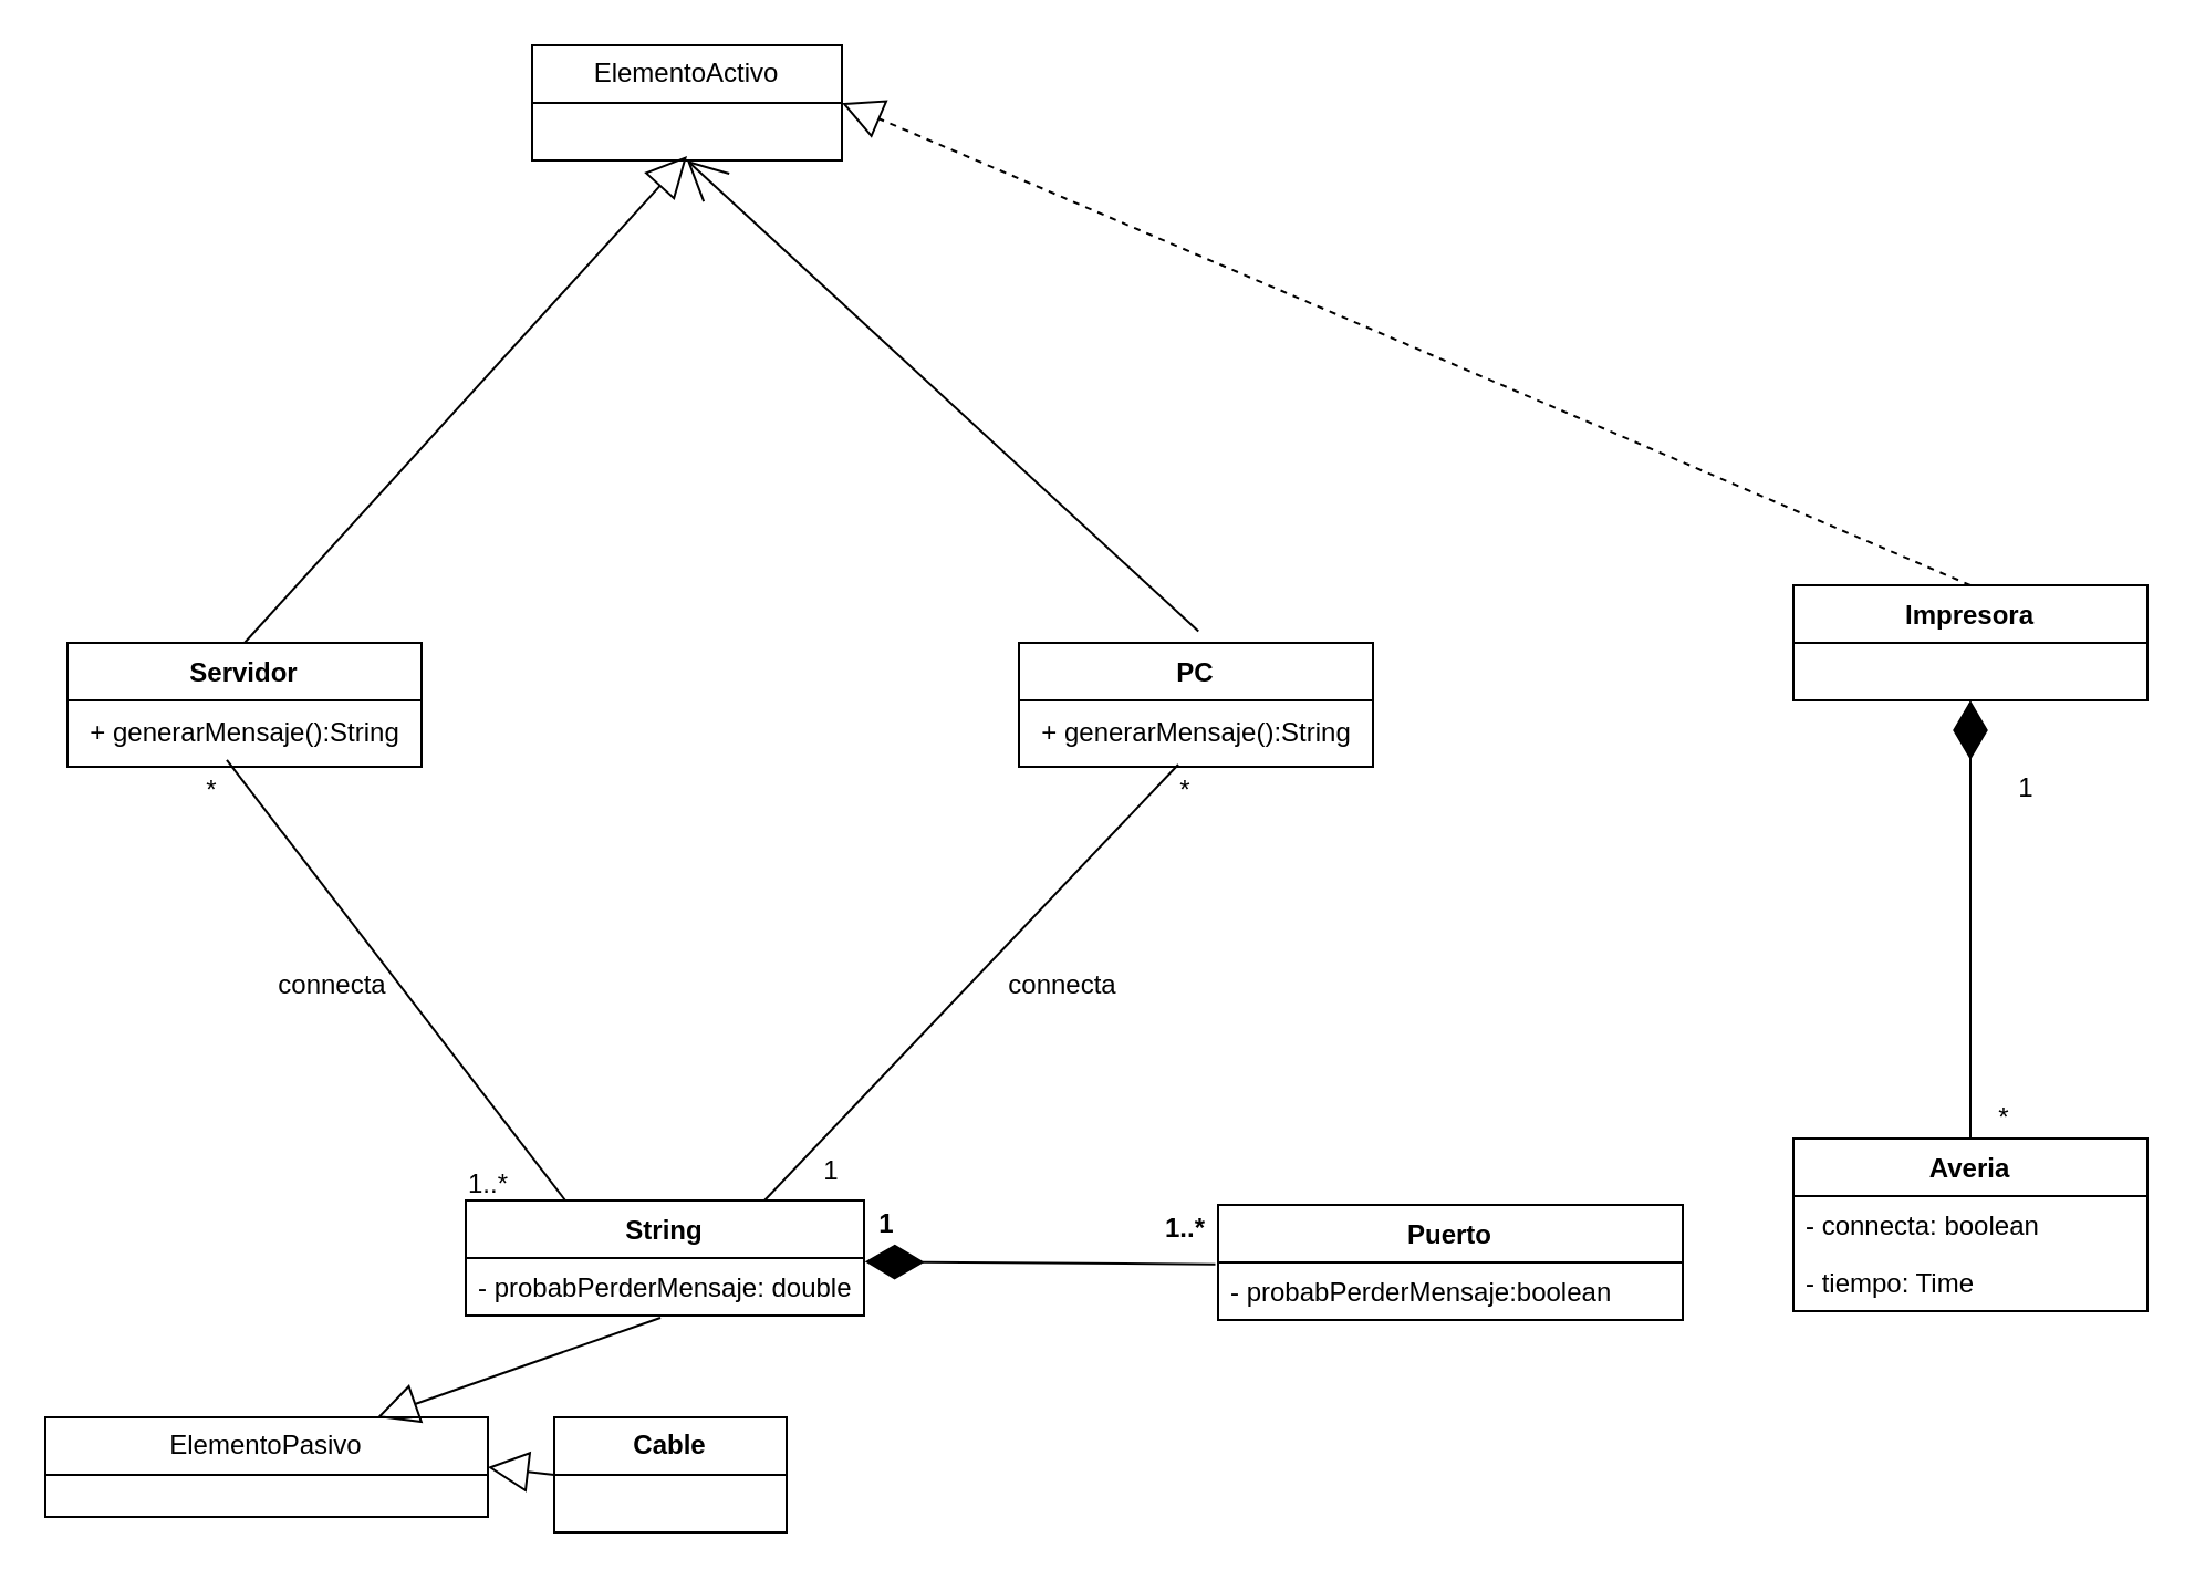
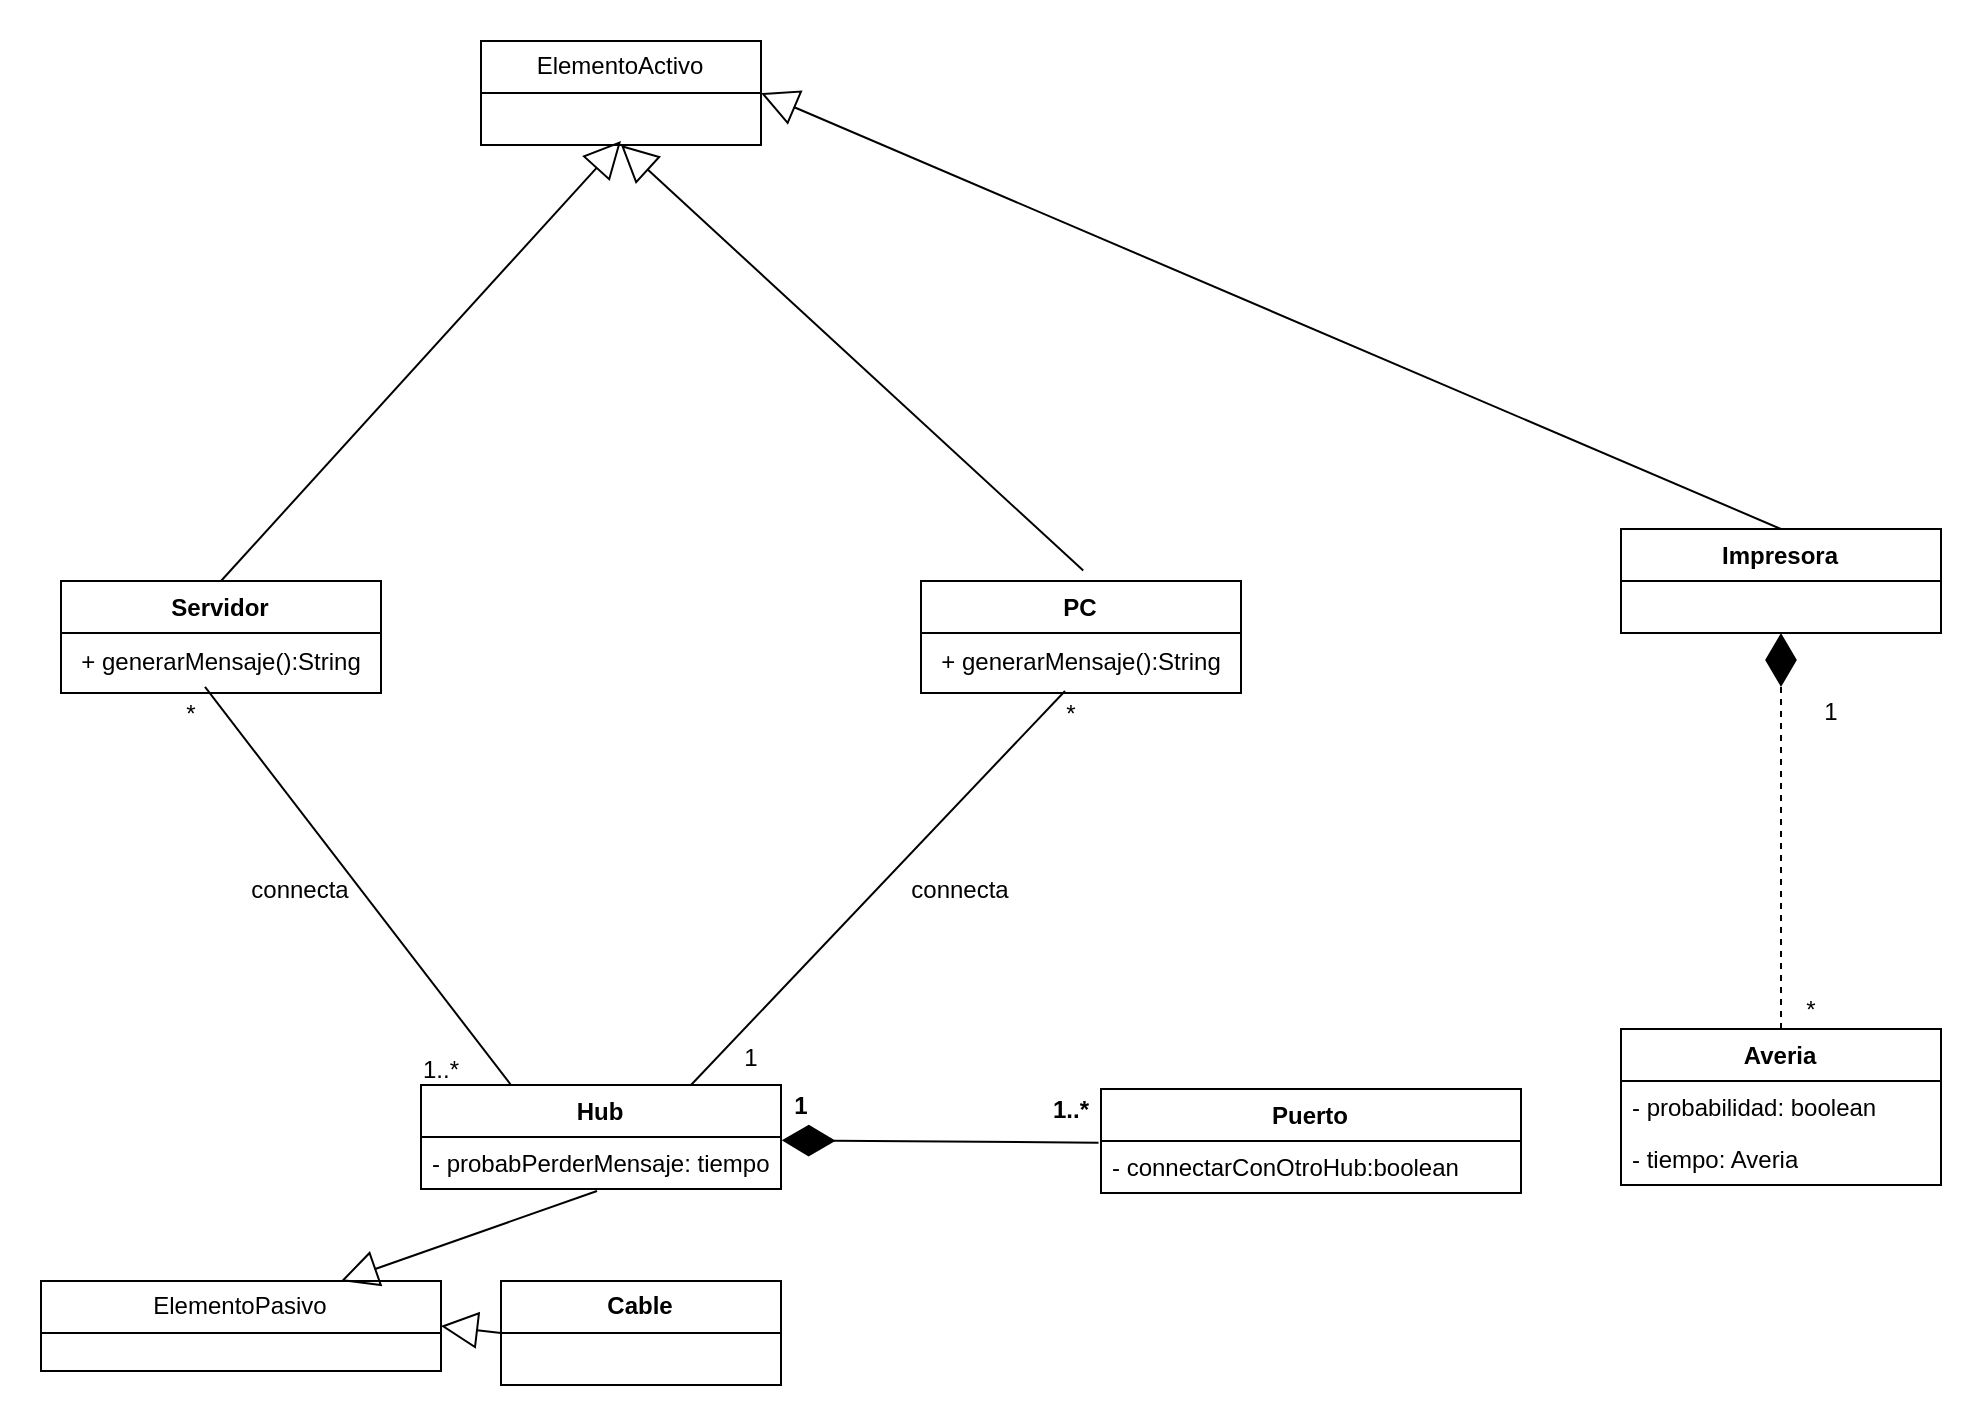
  <mxCell id="0" />
  <mxCell id="1" parent="0" />
  <mxCell id="2" value="Servidor" style="swimlane;fontStyle=1;align=center;verticalAlign=top;childLayout=stackLayout;horizontal=1;startSize=26;horizontalStack=0;resizeParent=1;resizeParentMax=0;resizeLast=0;collapsible=1;marginBottom=0;whiteSpace=wrap;html=1;" parent="1" vertex="1"><mxGeometry x="30" y="290" width="160" height="56" as="geometry"><mxRectangle x="10" y="100" width="90" height="30" as="alternateBounds" /></mxGeometry></mxCell>
  <mxCell id="3" value="+ generarMensaje():String" style="text;html=1;align=center;verticalAlign=middle;resizable=0;points=[];autosize=1;strokeColor=none;fillColor=none;" vertex="1" parent="2"><mxGeometry y="26" width="160" height="30" as="geometry" /></mxCell>
  <mxCell id="4" value="PC" style="swimlane;fontStyle=1;align=center;verticalAlign=top;childLayout=stackLayout;horizontal=1;startSize=26;horizontalStack=0;resizeParent=1;resizeParentMax=0;resizeLast=0;collapsible=1;marginBottom=0;whiteSpace=wrap;html=1;" parent="1" vertex="1"><mxGeometry x="460" y="290" width="160" height="56" as="geometry" /></mxCell>
  <mxCell id="5" value="+ generarMensaje():String" style="text;html=1;align=center;verticalAlign=middle;resizable=0;points=[];autosize=1;strokeColor=none;fillColor=none;" vertex="1" parent="4"><mxGeometry y="26" width="160" height="30" as="geometry" /></mxCell>
  <mxCell id="6" value="Impresora" style="swimlane;fontStyle=1;align=center;verticalAlign=top;childLayout=stackLayout;horizontal=1;startSize=26;horizontalStack=0;resizeParent=1;resizeParentMax=0;resizeLast=0;collapsible=1;marginBottom=0;whiteSpace=wrap;html=1;" parent="1" vertex="1"><mxGeometry x="810" y="264" width="160" height="52" as="geometry" /></mxCell>
  <mxCell id="7" value="Averia" style="swimlane;fontStyle=1;align=center;verticalAlign=top;childLayout=stackLayout;horizontal=1;startSize=26;horizontalStack=0;resizeParent=1;resizeParentMax=0;resizeLast=0;collapsible=1;marginBottom=0;whiteSpace=wrap;html=1;" parent="1" vertex="1"><mxGeometry x="810" y="514" width="160" height="78" as="geometry" /></mxCell>
- <mxCell id="8" value="- connecta: boolean" style="text;strokeColor=none;fillColor=none;align=left;verticalAlign=top;spacingLeft=4;spacingRight=4;overflow=hidden;rotatable=0;points=[[0,0.5],[1,0.5]];portConstraint=eastwest;whiteSpace=wrap;html=1;" parent="7" vertex="1"><mxGeometry y="26" width="160" height="26" as="geometry" /></mxCell>
- <mxCell id="9" value="- tiempo: Time" style="text;strokeColor=none;fillColor=none;align=left;verticalAlign=top;spacingLeft=4;spacingRight=4;overflow=hidden;rotatable=0;points=[[0,0.5],[1,0.5]];portConstraint=eastwest;whiteSpace=wrap;html=1;" vertex="1" parent="7"><mxGeometry y="52" width="160" height="26" as="geometry" /></mxCell>
- <mxCell id="10" value="String" style="swimlane;fontStyle=1;align=center;verticalAlign=top;childLayout=stackLayout;horizontal=1;startSize=26;horizontalStack=0;resizeParent=1;resizeParentMax=0;resizeLast=0;collapsible=1;marginBottom=0;whiteSpace=wrap;html=1;" parent="1" vertex="1"><mxGeometry x="210" y="542" width="180" height="52" as="geometry" /></mxCell>
- <mxCell id="11" value="- probabPerderMensaje: double" style="text;strokeColor=none;fillColor=none;align=left;verticalAlign=top;spacingLeft=4;spacingRight=4;overflow=hidden;rotatable=0;points=[[0,0.5],[1,0.5]];portConstraint=eastwest;whiteSpace=wrap;html=1;" vertex="1" parent="10"><mxGeometry y="26" width="180" height="26" as="geometry" /></mxCell>
+ <mxCell id="8" value="- probabilidad: boolean" style="text;strokeColor=none;fillColor=none;align=left;verticalAlign=top;spacingLeft=4;spacingRight=4;overflow=hidden;rotatable=0;points=[[0,0.5],[1,0.5]];portConstraint=eastwest;whiteSpace=wrap;html=1;" parent="7" vertex="1"><mxGeometry y="26" width="160" height="26" as="geometry" /></mxCell>
+ <mxCell id="9" value="- tiempo: Averia" style="text;strokeColor=none;fillColor=none;align=left;verticalAlign=top;spacingLeft=4;spacingRight=4;overflow=hidden;rotatable=0;points=[[0,0.5],[1,0.5]];portConstraint=eastwest;whiteSpace=wrap;html=1;" vertex="1" parent="7"><mxGeometry y="52" width="160" height="26" as="geometry" /></mxCell>
+ <mxCell id="10" value="Hub" style="swimlane;fontStyle=1;align=center;verticalAlign=top;childLayout=stackLayout;horizontal=1;startSize=26;horizontalStack=0;resizeParent=1;resizeParentMax=0;resizeLast=0;collapsible=1;marginBottom=0;whiteSpace=wrap;html=1;" parent="1" vertex="1"><mxGeometry x="210" y="542" width="180" height="52" as="geometry" /></mxCell>
+ <mxCell id="11" value="- probabPerderMensaje: tiempo" style="text;strokeColor=none;fillColor=none;align=left;verticalAlign=top;spacingLeft=4;spacingRight=4;overflow=hidden;rotatable=0;points=[[0,0.5],[1,0.5]];portConstraint=eastwest;whiteSpace=wrap;html=1;" vertex="1" parent="10"><mxGeometry y="26" width="180" height="26" as="geometry" /></mxCell>
  <mxCell id="12" value="" style="endArrow=none;html=1;rounded=0;entryX=0.45;entryY=1.038;entryDx=0;entryDy=0;entryPerimeter=0;exitX=0.25;exitY=0;exitDx=0;exitDy=0;" edge="1" parent="1" source="10"><mxGeometry width="50" height="50" relative="1" as="geometry"><mxPoint x="410" y="600" as="sourcePoint" /><mxPoint x="102" y="342.988" as="targetPoint" /></mxGeometry></mxCell>
  <mxCell id="13" value="connecta" style="text;html=1;strokeColor=none;fillColor=none;align=center;verticalAlign=middle;whiteSpace=wrap;rounded=0;" vertex="1" parent="1"><mxGeometry x="450" y="430" width="60" height="30" as="geometry" /></mxCell>
  <mxCell id="14" value="*" style="text;html=1;align=center;verticalAlign=middle;resizable=0;points=[];autosize=1;strokeColor=none;fillColor=none;" vertex="1" parent="1"><mxGeometry x="80" y="342" width="30" height="30" as="geometry" /></mxCell>
  <mxCell id="15" value="1..*" style="text;html=1;align=center;verticalAlign=middle;resizable=0;points=[];autosize=1;strokeColor=none;fillColor=none;" vertex="1" parent="1"><mxGeometry x="200" y="520" width="40" height="30" as="geometry" /></mxCell>
  <mxCell id="16" value="" style="endArrow=none;html=1;rounded=0;exitX=0.75;exitY=0;exitDx=0;exitDy=0;entryX=0.45;entryY=1.115;entryDx=0;entryDy=0;entryPerimeter=0;" edge="1" parent="1" source="10"><mxGeometry width="50" height="50" relative="1" as="geometry"><mxPoint x="300" y="600" as="sourcePoint" /><mxPoint x="532" y="344.99" as="targetPoint" /></mxGeometry></mxCell>
  <mxCell id="17" value="connecta" style="text;html=1;strokeColor=none;fillColor=none;align=center;verticalAlign=middle;whiteSpace=wrap;rounded=0;" vertex="1" parent="1"><mxGeometry x="120" y="430" width="60" height="30" as="geometry" /></mxCell>
  <mxCell id="18" value="*" style="text;html=1;align=center;verticalAlign=middle;resizable=0;points=[];autosize=1;strokeColor=none;fillColor=none;" vertex="1" parent="1"><mxGeometry x="520" y="342" width="30" height="30" as="geometry" /></mxCell>
  <mxCell id="19" value="1" style="text;html=1;align=center;verticalAlign=middle;resizable=0;points=[];autosize=1;strokeColor=none;fillColor=none;" vertex="1" parent="1"><mxGeometry x="360" y="514" width="30" height="30" as="geometry" /></mxCell>
  <mxCell id="20" value="Puerto" style="swimlane;fontStyle=1;align=center;verticalAlign=top;childLayout=stackLayout;horizontal=1;startSize=26;horizontalStack=0;resizeParent=1;resizeParentMax=0;resizeLast=0;collapsible=1;marginBottom=0;whiteSpace=wrap;html=1;" vertex="1" parent="1"><mxGeometry x="550" y="544" width="210" height="52" as="geometry" /></mxCell>
- <mxCell id="21" value="- probabPerderMensaje:boolean" style="text;strokeColor=none;fillColor=none;align=left;verticalAlign=top;spacingLeft=4;spacingRight=4;overflow=hidden;rotatable=0;points=[[0,0.5],[1,0.5]];portConstraint=eastwest;whiteSpace=wrap;html=1;" vertex="1" parent="20"><mxGeometry y="26" width="210" height="26" as="geometry" /></mxCell>
+ <mxCell id="21" value="- connectarConOtroHub:boolean" style="text;strokeColor=none;fillColor=none;align=left;verticalAlign=top;spacingLeft=4;spacingRight=4;overflow=hidden;rotatable=0;points=[[0,0.5],[1,0.5]];portConstraint=eastwest;whiteSpace=wrap;html=1;" vertex="1" parent="20"><mxGeometry y="26" width="210" height="26" as="geometry" /></mxCell>
  <mxCell id="22" value="" style="endArrow=diamondThin;endFill=1;endSize=24;html=1;rounded=0;entryX=1.002;entryY=0.064;entryDx=0;entryDy=0;entryPerimeter=0;exitX=-0.006;exitY=0.032;exitDx=0;exitDy=0;exitPerimeter=0;" edge="1" parent="1" source="21"><mxGeometry width="160" relative="1" as="geometry"><mxPoint x="400" y="570" as="sourcePoint" /><mxPoint x="390.36" y="569.664" as="targetPoint" /></mxGeometry></mxCell>
  <mxCell id="23" value="1" style="text;align=center;fontStyle=1;verticalAlign=middle;spacingLeft=3;spacingRight=3;strokeColor=none;rotatable=0;points=[[0,0.5],[1,0.5]];portConstraint=eastwest;html=1;" vertex="1" parent="1"><mxGeometry x="360" y="540" width="80" height="26" as="geometry" /></mxCell>
  <mxCell id="24" value="1..*" style="text;align=center;fontStyle=1;verticalAlign=middle;spacingLeft=3;spacingRight=3;strokeColor=none;rotatable=0;points=[[0,0.5],[1,0.5]];portConstraint=eastwest;html=1;" vertex="1" parent="1"><mxGeometry x="495" y="542" width="80" height="26" as="geometry" /></mxCell>
- <mxCell id="25" value="" style="endArrow=diamondThin;endFill=1;endSize=24;html=1;rounded=0;entryX=0.5;entryY=1;entryDx=0;entryDy=0;" edge="1" parent="1" source="7" target="6"><mxGeometry width="160" relative="1" as="geometry"><mxPoint x="260" y="570" as="sourcePoint" /><mxPoint x="420" y="570" as="targetPoint" /></mxGeometry></mxCell>
+ <mxCell id="25" value="" style="endArrow=diamondThin;endFill=1;endSize=24;html=1;rounded=0;entryX=0.5;entryY=1;entryDx=0;entryDy=0;dashed=1;" edge="1" parent="1" source="7" target="6"><mxGeometry width="160" relative="1" as="geometry"><mxPoint x="260" y="570" as="sourcePoint" /><mxPoint x="420" y="570" as="targetPoint" /></mxGeometry></mxCell>
  <mxCell id="26" value="1" style="text;html=1;align=center;verticalAlign=middle;resizable=0;points=[];autosize=1;strokeColor=none;fillColor=none;" vertex="1" parent="1"><mxGeometry x="900" y="341" width="30" height="30" as="geometry" /></mxCell>
  <mxCell id="27" value="*" style="text;html=1;align=center;verticalAlign=middle;resizable=0;points=[];autosize=1;strokeColor=none;fillColor=none;" vertex="1" parent="1"><mxGeometry x="890" y="490" width="30" height="30" as="geometry" /></mxCell>
- <mxCell id="28" value="&lt;b&gt;Cable&lt;/b&gt;" style="swimlane;fontStyle=0;childLayout=stackLayout;horizontal=1;startSize=26;fillColor=none;horizontalStack=0;resizeParent=1;resizeParentMax=0;resizeLast=0;collapsible=1;marginBottom=0;whiteSpace=wrap;html=1;" vertex="1" parent="1"><mxGeometry x="250" y="640" width="105" height="52" as="geometry" /></mxCell>
+ <mxCell id="28" value="&lt;b&gt;Cable&lt;/b&gt;" style="swimlane;fontStyle=0;childLayout=stackLayout;horizontal=1;startSize=26;fillColor=none;horizontalStack=0;resizeParent=1;resizeParentMax=0;resizeLast=0;collapsible=1;marginBottom=0;whiteSpace=wrap;html=1;" vertex="1" parent="1"><mxGeometry x="250" y="640" width="140" height="52" as="geometry" /></mxCell>
  <mxCell id="29" value="ElementoActivo" style="swimlane;fontStyle=0;childLayout=stackLayout;horizontal=1;startSize=26;fillColor=none;horizontalStack=0;resizeParent=1;resizeParentMax=0;resizeLast=0;collapsible=1;marginBottom=0;whiteSpace=wrap;html=1;" vertex="1" parent="1"><mxGeometry x="240" y="20" width="140" height="52" as="geometry" /></mxCell>
  <mxCell id="30" value="" style="endArrow=block;endSize=16;endFill=0;html=1;rounded=0;exitX=0.5;exitY=0;exitDx=0;exitDy=0;" edge="1" parent="1" source="2"><mxGeometry width="160" relative="1" as="geometry"><mxPoint x="300" y="270" as="sourcePoint" /><mxPoint x="310" y="70" as="targetPoint" /></mxGeometry></mxCell>
- <mxCell id="31" value="" style="endArrow=open;endSize=16;endFill=0;html=1;rounded=0;exitX=0.507;exitY=-0.093;exitDx=0;exitDy=0;entryX=0.5;entryY=1;entryDx=0;entryDy=0;exitPerimeter=0;" edge="1" parent="1" source="4" target="29"><mxGeometry width="160" relative="1" as="geometry"><mxPoint x="120" y="300" as="sourcePoint" /><mxPoint x="320" y="90" as="targetPoint" /></mxGeometry></mxCell>
+ <mxCell id="31" value="" style="endArrow=block;endSize=16;endFill=0;html=1;rounded=0;exitX=0.507;exitY=-0.093;exitDx=0;exitDy=0;entryX=0.5;entryY=1;entryDx=0;entryDy=0;exitPerimeter=0;" edge="1" parent="1" source="4" target="29"><mxGeometry width="160" relative="1" as="geometry"><mxPoint x="120" y="300" as="sourcePoint" /><mxPoint x="320" y="90" as="targetPoint" /></mxGeometry></mxCell>
  <mxCell id="32" value="" style="endArrow=block;endSize=16;endFill=0;html=1;rounded=0;entryX=0.75;entryY=0;entryDx=0;entryDy=0;exitX=0.489;exitY=1.038;exitDx=0;exitDy=0;exitPerimeter=0;" edge="1" parent="1" source="11" target="33"><mxGeometry width="160" relative="1" as="geometry"><mxPoint x="300" y="620" as="sourcePoint" /><mxPoint x="460" y="520" as="targetPoint" /></mxGeometry></mxCell>
  <mxCell id="33" value="ElementoPasivo" style="swimlane;fontStyle=0;childLayout=stackLayout;horizontal=1;startSize=26;fillColor=none;horizontalStack=0;resizeParent=1;resizeParentMax=0;resizeLast=0;collapsible=1;marginBottom=0;whiteSpace=wrap;html=1;" vertex="1" parent="1"><mxGeometry x="20" y="640" width="200" height="45" as="geometry" /></mxCell>
  <mxCell id="34" value="" style="endArrow=block;endSize=16;endFill=0;html=1;rounded=0;entryX=1;entryY=0.5;entryDx=0;entryDy=0;exitX=0;exitY=0.5;exitDx=0;exitDy=0;" edge="1" parent="1" source="28" target="33"><mxGeometry width="160" relative="1" as="geometry"><mxPoint x="210" y="581" as="sourcePoint" /><mxPoint x="310" y="720" as="targetPoint" /></mxGeometry></mxCell>
- <mxCell id="35" value="" style="endArrow=block;endSize=16;endFill=0;html=1;rounded=0;exitX=0.5;exitY=0;exitDx=0;exitDy=0;entryX=1;entryY=0.5;entryDx=0;entryDy=0;dashed=1;" edge="1" parent="1" source="6" target="29"><mxGeometry width="160" relative="1" as="geometry"><mxPoint x="551" y="295" as="sourcePoint" /><mxPoint x="320" y="82" as="targetPoint" /></mxGeometry></mxCell>
+ <mxCell id="35" value="" style="endArrow=block;endSize=16;endFill=0;html=1;rounded=0;exitX=0.5;exitY=0;exitDx=0;exitDy=0;entryX=1;entryY=0.5;entryDx=0;entryDy=0;" edge="1" parent="1" source="6" target="29"><mxGeometry width="160" relative="1" as="geometry"><mxPoint x="551" y="295" as="sourcePoint" /><mxPoint x="320" y="82" as="targetPoint" /></mxGeometry></mxCell>
